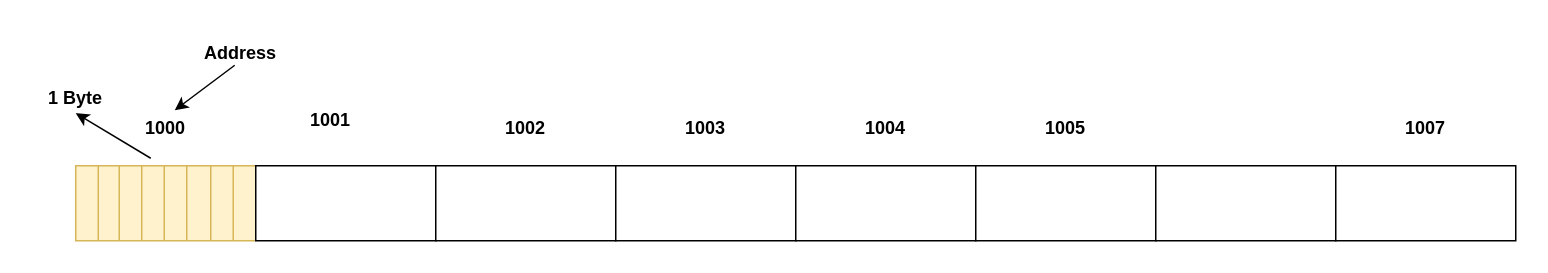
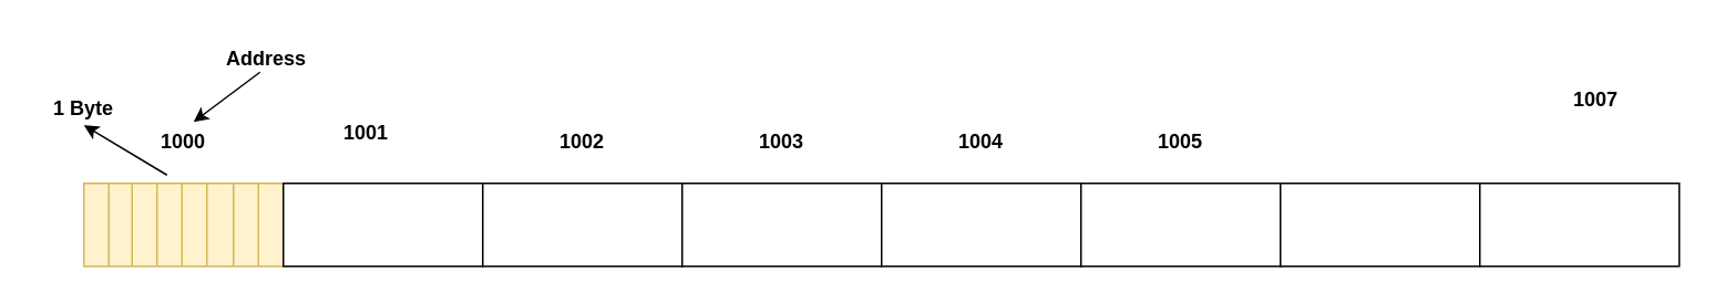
  <mxCell id="0" />
  <mxCell id="1" parent="0" />
  <mxCell id="2" value="" style="rounded=0;whiteSpace=wrap;html=1;fillColor=#fff2cc;strokeColor=#d6b656;" vertex="1" parent="1"><mxGeometry x="50" y="110" width="120" height="50" as="geometry" /></mxCell>
  <mxCell id="3" value="" style="rounded=0;whiteSpace=wrap;html=1;" vertex="1" parent="1"><mxGeometry x="170" y="110" width="120" height="50" as="geometry" /></mxCell>
  <mxCell id="4" value="" style="rounded=0;whiteSpace=wrap;html=1;" vertex="1" parent="1"><mxGeometry x="290" y="110" width="120" height="50" as="geometry" /></mxCell>
  <mxCell id="5" value="" style="rounded=0;whiteSpace=wrap;html=1;" vertex="1" parent="1"><mxGeometry x="410" y="110" width="120" height="50" as="geometry" /></mxCell>
  <mxCell id="6" value="" style="rounded=0;whiteSpace=wrap;html=1;" vertex="1" parent="1"><mxGeometry x="530" y="110" width="120" height="50" as="geometry" /></mxCell>
  <mxCell id="7" value="" style="rounded=0;whiteSpace=wrap;html=1;" vertex="1" parent="1"><mxGeometry x="650" y="110" width="120" height="50" as="geometry" /></mxCell>
  <mxCell id="8" value="" style="rounded=0;whiteSpace=wrap;html=1;" vertex="1" parent="1"><mxGeometry x="770" y="110" width="120" height="50" as="geometry" /></mxCell>
  <mxCell id="9" value="" style="rounded=0;whiteSpace=wrap;html=1;" vertex="1" parent="1"><mxGeometry x="890" y="110" width="120" height="50" as="geometry" /></mxCell>
  <mxCell id="10" value="1000" style="text;html=1;strokeColor=none;fillColor=none;align=center;verticalAlign=middle;whiteSpace=wrap;rounded=0;fontStyle=1" vertex="1" parent="1"><mxGeometry x="80" y="70" width="60" height="30" as="geometry" /></mxCell>
  <mxCell id="11" value="1001" style="text;html=1;strokeColor=none;fillColor=none;align=center;verticalAlign=middle;whiteSpace=wrap;rounded=0;fontStyle=1" vertex="1" parent="1"><mxGeometry x="190" y="65" width="60" height="30" as="geometry" /></mxCell>
  <mxCell id="12" value="1002" style="text;html=1;strokeColor=none;fillColor=none;align=center;verticalAlign=middle;whiteSpace=wrap;rounded=0;fontStyle=1" vertex="1" parent="1"><mxGeometry x="320" y="70" width="60" height="30" as="geometry" /></mxCell>
  <mxCell id="13" value="1003" style="text;html=1;strokeColor=none;fillColor=none;align=center;verticalAlign=middle;whiteSpace=wrap;rounded=0;fontStyle=1" vertex="1" parent="1"><mxGeometry x="440" y="70" width="60" height="30" as="geometry" /></mxCell>
  <mxCell id="14" value="1004" style="text;html=1;strokeColor=none;fillColor=none;align=center;verticalAlign=middle;whiteSpace=wrap;rounded=0;fontStyle=1" vertex="1" parent="1"><mxGeometry x="560" y="70" width="60" height="30" as="geometry" /></mxCell>
  <mxCell id="15" value="1005" style="text;html=1;strokeColor=none;fillColor=none;align=center;verticalAlign=middle;whiteSpace=wrap;rounded=0;fontStyle=1" vertex="1" parent="1"><mxGeometry x="680" y="70" width="60" height="30" as="geometry" /></mxCell>
- <mxCell id="16" value="1007" style="text;html=1;strokeColor=none;fillColor=none;align=center;verticalAlign=middle;whiteSpace=wrap;rounded=0;fontStyle=1" vertex="1" parent="1"><mxGeometry x="920" y="70" width="60" height="30" as="geometry" /></mxCell>
+ <mxCell id="16" value="1007" style="text;html=1;strokeColor=none;fillColor=none;align=center;verticalAlign=middle;whiteSpace=wrap;rounded=0;fontStyle=1" vertex="1" parent="1"><mxGeometry x="930" y="45" width="60" height="30" as="geometry" /></mxCell>
  <mxCell id="17" value="" style="endArrow=classic;html=1;rounded=0;" edge="1" parent="1"><mxGeometry width="50" height="50" relative="1" as="geometry"><mxPoint x="100" y="105" as="sourcePoint" /><mxPoint x="50" y="75" as="targetPoint" /></mxGeometry></mxCell>
  <mxCell id="18" value="1 Byte" style="text;html=1;strokeColor=none;fillColor=none;align=center;verticalAlign=middle;whiteSpace=wrap;rounded=0;fontStyle=1" vertex="1" parent="1"><mxGeometry x="20" y="50" width="60" height="30" as="geometry" /></mxCell>
  <mxCell id="19" value="" style="endArrow=classic;html=1;rounded=0;" edge="1" parent="1"><mxGeometry width="50" height="50" relative="1" as="geometry"><mxPoint x="156" y="43" as="sourcePoint" /><mxPoint x="116" y="73" as="targetPoint" /></mxGeometry></mxCell>
  <mxCell id="20" value="Address" style="text;html=1;strokeColor=none;fillColor=none;align=center;verticalAlign=middle;whiteSpace=wrap;rounded=0;fontStyle=1" vertex="1" parent="1"><mxGeometry x="130" y="20" width="60" height="30" as="geometry" /></mxCell>
  <mxCell id="21" value="" style="endArrow=none;html=1;rounded=0;strokeColor=#D6B656;" edge="1" parent="1"><mxGeometry width="50" height="50" relative="1" as="geometry"><mxPoint x="65" y="160" as="sourcePoint" /><mxPoint x="65" y="110" as="targetPoint" /></mxGeometry></mxCell>
  <mxCell id="22" value="" style="endArrow=none;html=1;rounded=0;strokeColor=#D6B656;" edge="1" parent="1"><mxGeometry width="50" height="50" relative="1" as="geometry"><mxPoint x="79" y="160" as="sourcePoint" /><mxPoint x="79" y="110" as="targetPoint" /></mxGeometry></mxCell>
  <mxCell id="23" value="" style="endArrow=none;html=1;rounded=0;strokeColor=#D6B656;" edge="1" parent="1"><mxGeometry width="50" height="50" relative="1" as="geometry"><mxPoint x="94" y="160" as="sourcePoint" /><mxPoint x="94" y="110" as="targetPoint" /></mxGeometry></mxCell>
  <mxCell id="24" value="" style="endArrow=none;html=1;rounded=0;strokeColor=#D6B656;" edge="1" parent="1"><mxGeometry width="50" height="50" relative="1" as="geometry"><mxPoint x="109" y="160" as="sourcePoint" /><mxPoint x="109" y="110" as="targetPoint" /></mxGeometry></mxCell>
  <mxCell id="25" value="" style="endArrow=none;html=1;rounded=0;strokeColor=#D6B656;" edge="1" parent="1"><mxGeometry width="50" height="50" relative="1" as="geometry"><mxPoint x="124" y="160" as="sourcePoint" /><mxPoint x="124" y="110" as="targetPoint" /></mxGeometry></mxCell>
  <mxCell id="26" value="" style="endArrow=none;html=1;rounded=0;strokeColor=#D6B656;" edge="1" parent="1"><mxGeometry width="50" height="50" relative="1" as="geometry"><mxPoint x="140" y="160" as="sourcePoint" /><mxPoint x="140" y="110" as="targetPoint" /></mxGeometry></mxCell>
  <mxCell id="27" value="" style="endArrow=none;html=1;rounded=0;strokeColor=#D6B656;" edge="1" parent="1"><mxGeometry width="50" height="50" relative="1" as="geometry"><mxPoint x="155" y="160" as="sourcePoint" /><mxPoint x="155" y="110" as="targetPoint" /></mxGeometry></mxCell>
